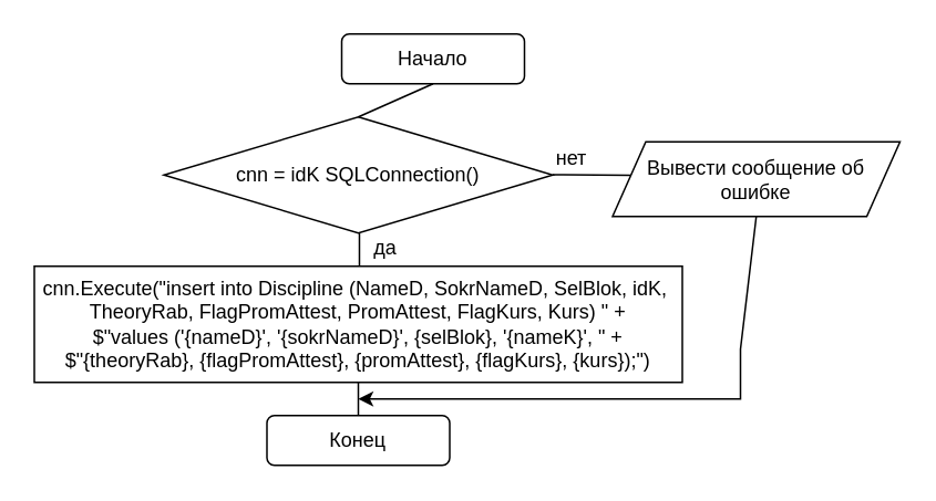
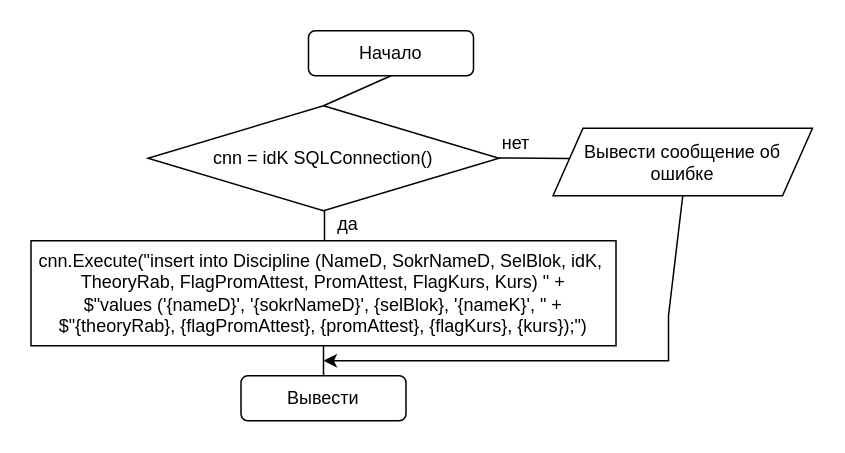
  <mxCell id="0" />
  <mxCell id="1" parent="0" />
  <mxCell id="2" value="Начало" style="rounded=1;whiteSpace=wrap;html=1;" parent="1" vertex="1"><mxGeometry x="205" y="20" width="110" height="30" as="geometry" /></mxCell>
  <mxCell id="3" value="" style="endArrow=none;html=1;rounded=0;entryX=0.5;entryY=1;entryDx=0;entryDy=0;" parent="1" target="2" edge="1"><mxGeometry width="50" height="50" relative="1" as="geometry"><mxPoint x="215" y="70" as="sourcePoint" /><mxPoint x="241" y="150" as="targetPoint" /></mxGeometry></mxCell>
  <mxCell id="4" value="cnn.Execute(&lt;span&gt;&quot;insert into Discipline (NameD, SokrNameD, SelBlok, idK,&amp;nbsp;&lt;br&gt;&lt;/span&gt;&lt;span&gt;TheoryRab, FlagPromAttest, PromAttest, FlagKurs, Kurs) &quot; +&lt;/span&gt;&lt;span&gt;&lt;br&gt;&lt;/span&gt;&lt;div&gt;$&quot;values ('{nameD}', '{sokrNameD}', {selBlok}, '{nameK}', &quot; +&lt;/div&gt;&lt;span&gt;$&quot;{theoryRab}, {flagPromAttest}, {promAttest}, {flagKurs}, {kurs});&quot;&lt;/span&gt;)" style="rounded=0;whiteSpace=wrap;html=1;" parent="1" vertex="1"><mxGeometry x="20" y="160" width="390" height="70" as="geometry" /></mxCell>
  <mxCell id="5" value="cnn = idK SQLConnection()" style="rhombus;whiteSpace=wrap;html=1;" parent="1" vertex="1"><mxGeometry x="98" y="70" width="234" height="70" as="geometry" /></mxCell>
  <mxCell id="6" value="" style="endArrow=none;html=1;rounded=0;entryX=0.5;entryY=1;entryDx=0;entryDy=0;" parent="1" edge="1"><mxGeometry width="50" height="50" relative="1" as="geometry"><mxPoint x="215.66" y="160" as="sourcePoint" /><mxPoint x="215.66" y="140" as="targetPoint" /></mxGeometry></mxCell>
  <mxCell id="7" value="" style="endArrow=none;html=1;rounded=0;entryX=0.5;entryY=1;entryDx=0;entryDy=0;" parent="1" edge="1"><mxGeometry width="50" height="50" relative="1" as="geometry"><mxPoint x="215" y="250" as="sourcePoint" /><mxPoint x="215" y="230" as="targetPoint" /></mxGeometry></mxCell>
- <mxCell id="8" value="Конец" style="rounded=1;whiteSpace=wrap;html=1;" parent="1" vertex="1"><mxGeometry x="160" y="250" width="110" height="30" as="geometry" /></mxCell>
+ <mxCell id="8" value="Вывести" style="rounded=1;whiteSpace=wrap;html=1;" parent="1" vertex="1"><mxGeometry x="160" y="250" width="110" height="30" as="geometry" /></mxCell>
  <mxCell id="9" value="" style="endArrow=classic;html=1;rounded=0;exitX=0.5;exitY=1;exitDx=0;exitDy=0;endFill=1;" parent="1" source="13" edge="1"><mxGeometry width="50" height="50" relative="1" as="geometry"><mxPoint x="422" y="125" as="sourcePoint" /><mxPoint x="215" y="240" as="targetPoint" /><Array as="points"><mxPoint x="445" y="210" /><mxPoint x="445" y="240" /></Array></mxGeometry></mxCell>
  <mxCell id="10" value="" style="endArrow=none;html=1;rounded=0;entryX=0.5;entryY=1;entryDx=0;entryDy=0;exitX=0.064;exitY=0.447;exitDx=0;exitDy=0;exitPerimeter=0;" parent="1" source="13" edge="1"><mxGeometry width="50" height="50" relative="1" as="geometry"><mxPoint x="361" y="105" as="sourcePoint" /><mxPoint x="332" y="104.8" as="targetPoint" /></mxGeometry></mxCell>
  <mxCell id="11" value="нет" style="text;html=1;align=center;verticalAlign=middle;resizable=0;points=[];autosize=1;strokeColor=none;fillColor=none;" parent="1" vertex="1"><mxGeometry x="328" y="85" width="30" height="20" as="geometry" /></mxCell>
  <mxCell id="12" value="да" style="text;html=1;align=center;verticalAlign=middle;resizable=0;points=[];autosize=1;strokeColor=none;fillColor=none;" parent="1" vertex="1"><mxGeometry x="216" y="139" width="30" height="20" as="geometry" /></mxCell>
  <mxCell id="13" value="Вывести сообщение об ошибке" style="shape=parallelogram;perimeter=parallelogramPerimeter;whiteSpace=wrap;html=1;fixedSize=1;" parent="1" vertex="1"><mxGeometry x="368" y="85" width="173" height="45" as="geometry" /></mxCell>
